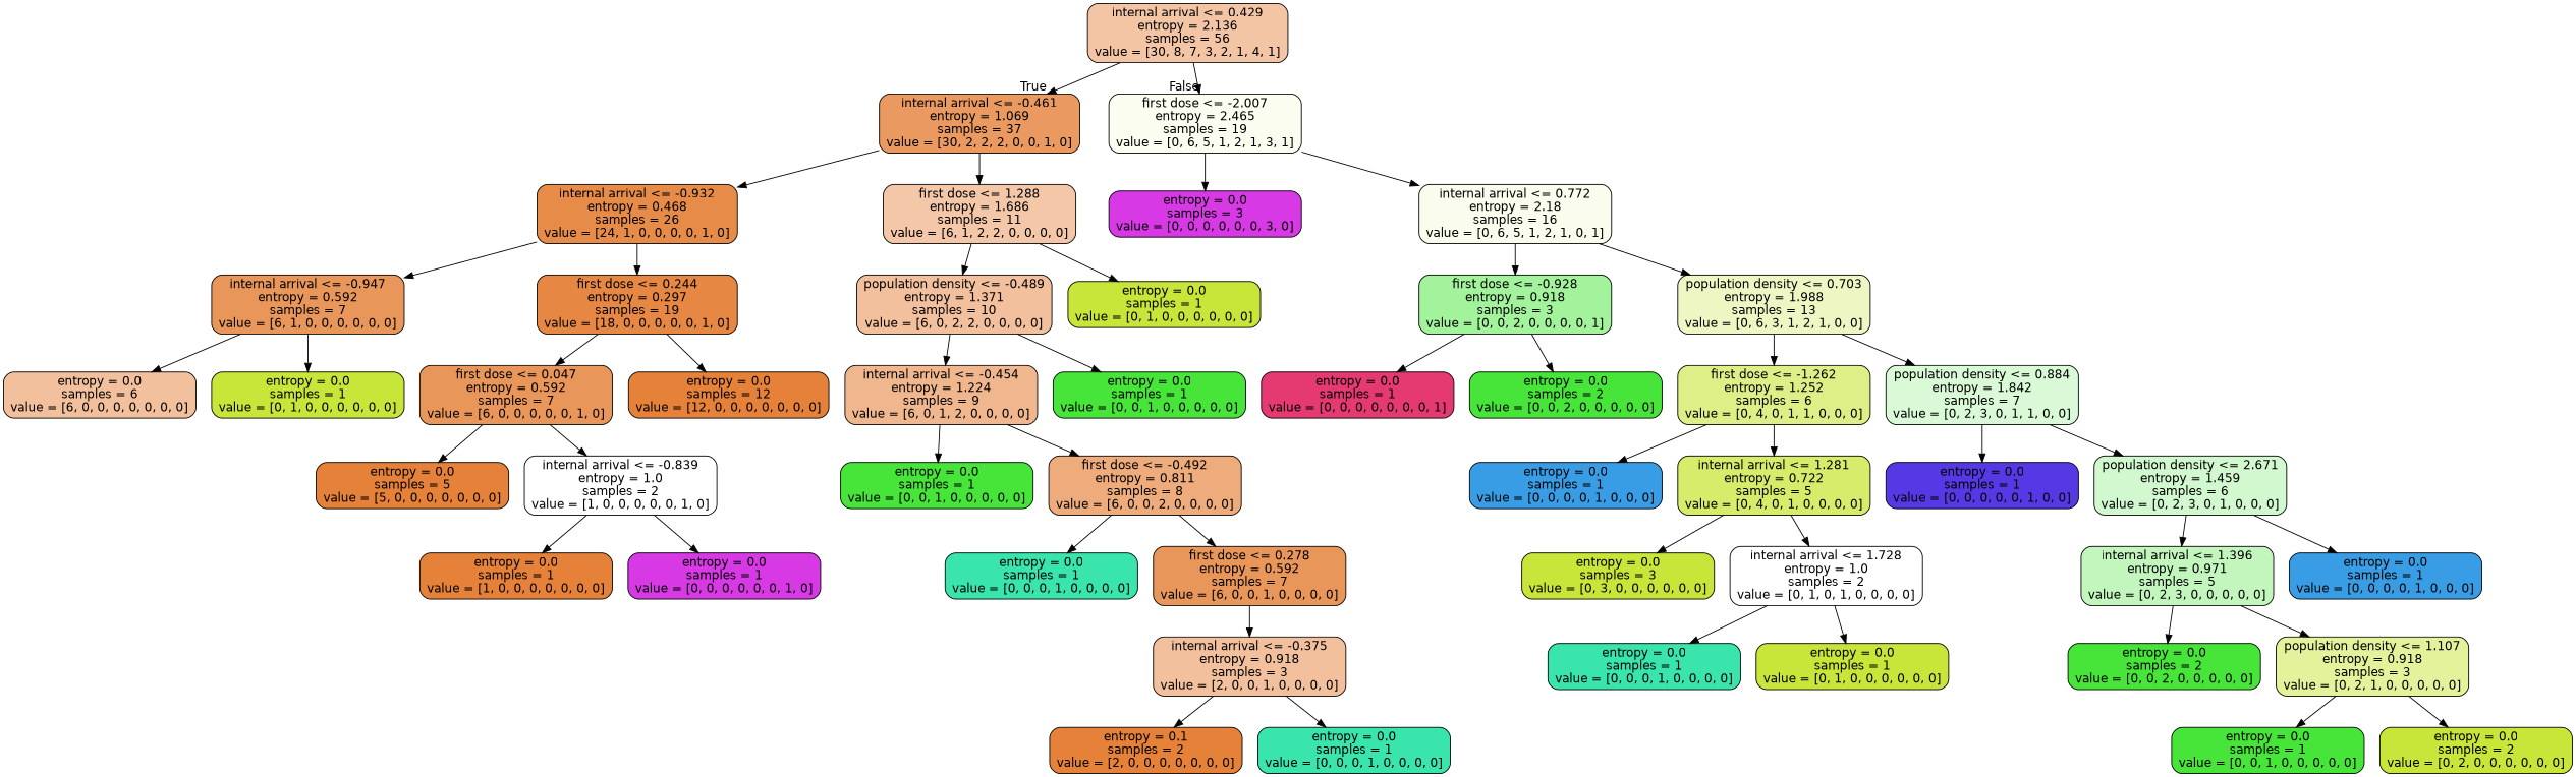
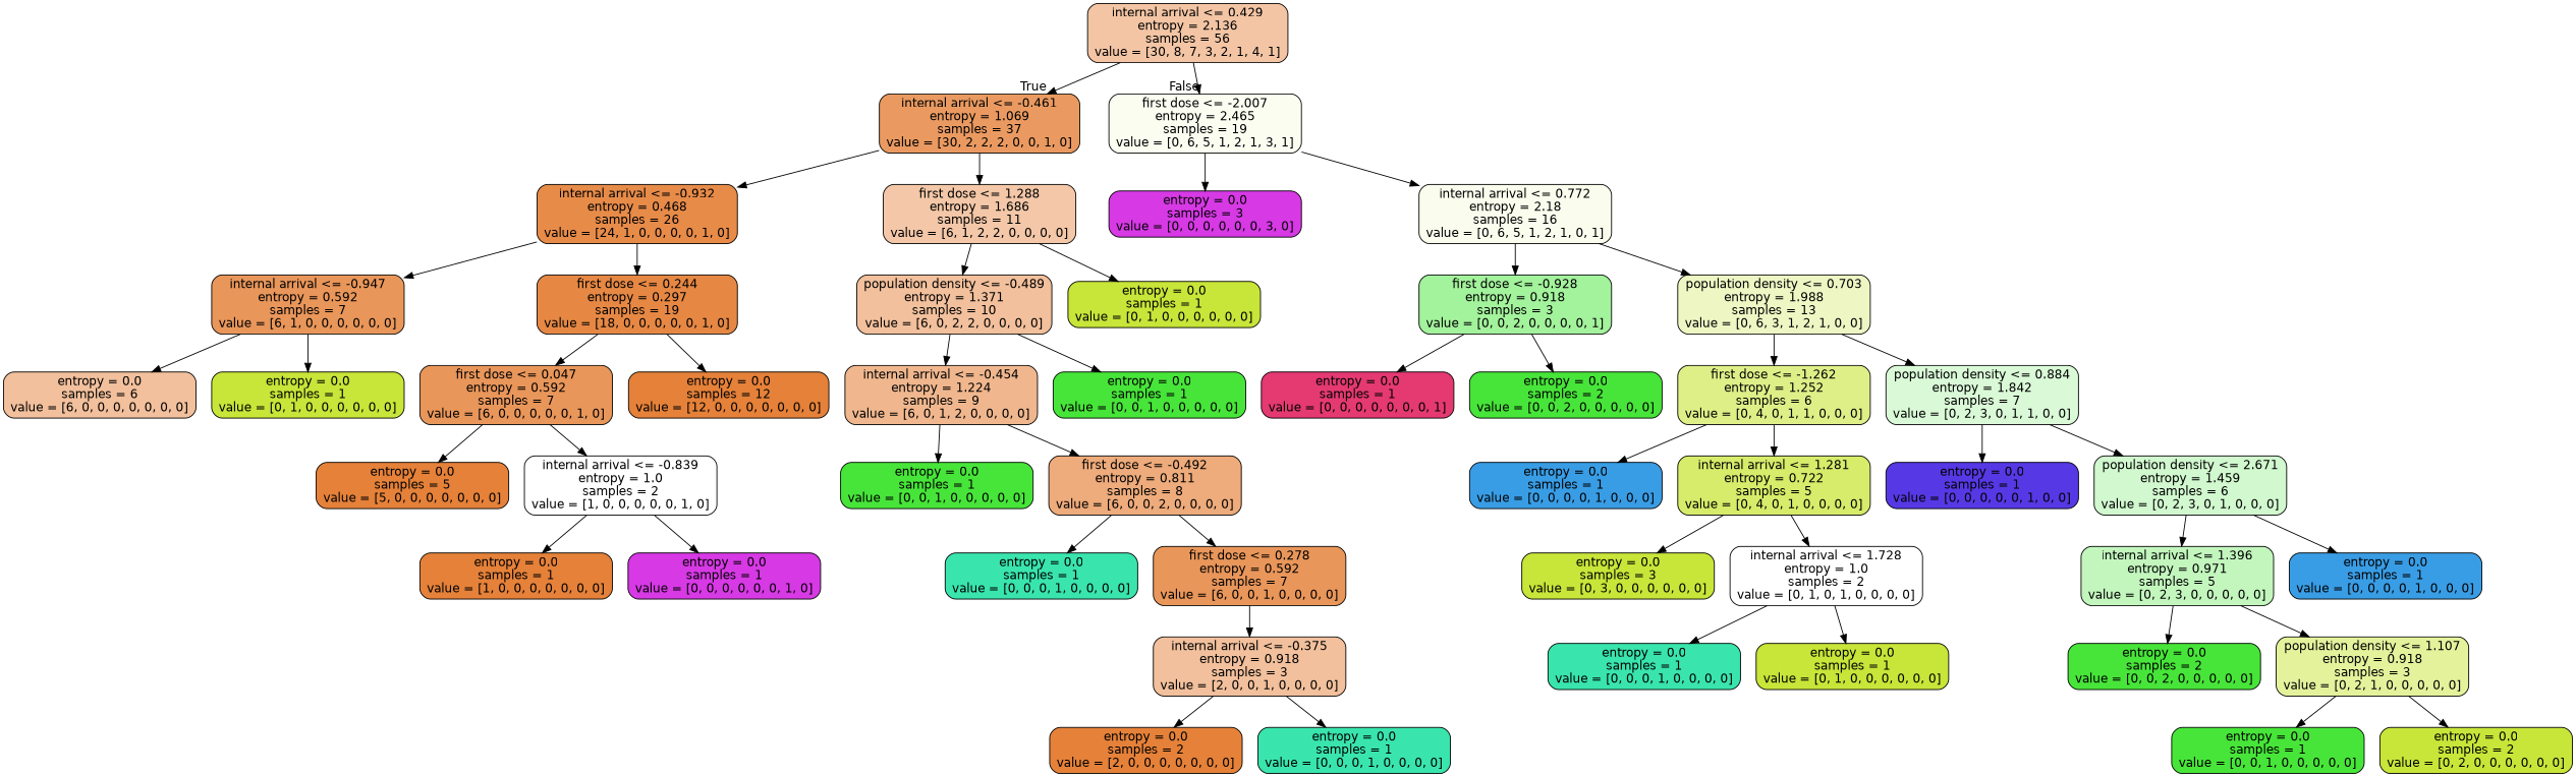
  digraph {
    node [color=black fillcolor="#c8e539" fontname=helvetica shape=box style="filled, rounded"]
    edge [fontname=helvetica]
    n1 [fillcolor="#f3c5a4" label="internal arrival <= 0.429\nentropy = 2.136\nsamples = 56\nvalue = [30, 8, 7, 3, 2, 1, 4, 1]"]
    n2 [fillcolor="#ea9a61" label="internal arrival <= -0.461\nentropy = 1.069\nsamples = 37\nvalue = [30, 2, 2, 2, 0, 0, 1, 0]"]
    n3 [fillcolor="#fbfdf1" label="first dose <= -2.007\nentropy = 2.465\nsamples = 19\nvalue = [0, 6, 5, 1, 2, 1, 3, 1]"]
    n4 [fillcolor="#e78b49" label="internal arrival <= -0.932\nentropy = 0.468\nsamples = 26\nvalue = [24, 1, 0, 0, 0, 0, 1, 0]"]
    n5 [fillcolor="#f3c7a7" label="first dose <= 1.288\nentropy = 1.686\nsamples = 11\nvalue = [6, 1, 2, 2, 0, 0, 0, 0]"]
    n6 [fillcolor="#d739e5" label="entropy = 0.0\nsamples = 3\nvalue = [0, 0, 0, 0, 0, 0, 3, 0]"]
    n7 [fillcolor="#fafded" label="internal arrival <= 0.772\nentropy = 2.18\nsamples = 16\nvalue = [0, 6, 5, 1, 2, 1, 0, 1]"]
    n8 [fillcolor="#e9965a" label="internal arrival <= -0.947\nentropy = 0.592\nsamples = 7\nvalue = [6, 1, 0, 0, 0, 0, 0, 0]"]
    n9 [fillcolor="#e68844" label="first dose <= 0.244\nentropy = 0.297\nsamples = 19\nvalue = [18, 0, 0, 0, 0, 0, 1, 0]"]
    n10 [fillcolor="#f2c09c" label="population density <= -0.489\nentropy = 1.371\nsamples = 10\nvalue = [6, 0, 2, 2, 0, 0, 0, 0]"]
    n11 [label="entropy = 0.0\nsamples = 1\nvalue = [0, 1, 0, 0, 0, 0, 0, 0]"]
    n12 [fillcolor="#f2c09c" label="entropy = 0.0\nsamples = 6\nvalue = [6, 0, 0, 0, 0, 0, 0, 0]"]
    n13 [label="entropy = 0.0\nsamples = 1\nvalue = [0, 1, 0, 0, 0, 0, 0, 0]"]
    n14 [fillcolor="#e9965a" label="first dose <= 0.047\nentropy = 0.592\nsamples = 7\nvalue = [6, 0, 0, 0, 0, 0, 1, 0]"]
    n15 [fillcolor="#e58139" label="entropy = 0.0\nsamples = 12\nvalue = [12, 0, 0, 0, 0, 0, 0, 0]"]
    n16 [fillcolor="#e58139" label="entropy = 0.0\nsamples = 5\nvalue = [5, 0, 0, 0, 0, 0, 0, 0]"]
    n17 [fillcolor="#ffffff" label="internal arrival <= -0.839\nentropy = 1.0\nsamples = 2\nvalue = [1, 0, 0, 0, 0, 0, 1, 0]"]
    n18 [fillcolor="#e58139" label="entropy = 0.0\nsamples = 1\nvalue = [1, 0, 0, 0, 0, 0, 0, 0]"]
    n19 [fillcolor="#d739e5" label="entropy = 0.0\nsamples = 1\nvalue = [0, 0, 0, 0, 0, 0, 1, 0]"]
    n20 [fillcolor="#f0b78e" label="internal arrival <= -0.454\nentropy = 1.224\nsamples = 9\nvalue = [6, 0, 1, 2, 0, 0, 0, 0]"]
    n21 [fillcolor="#47e539" label="entropy = 0.0\nsamples = 1\nvalue = [0, 0, 1, 0, 0, 0, 0, 0]"]
    n22 [fillcolor="#47e539" label="entropy = 0.0\nsamples = 1\nvalue = [0, 0, 1, 0, 0, 0, 0, 0]"]
    n23 [fillcolor="#eeab7b" label="first dose <= -0.492\nentropy = 0.811\nsamples = 8\nvalue = [6, 0, 0, 2, 0, 0, 0, 0]"]
    n24 [fillcolor="#39e5ac" label="entropy = 0.0\nsamples = 1\nvalue = [0, 0, 0, 1, 0, 0, 0, 0]"]
    n25 [fillcolor="#e9965a" label="first dose <= 0.278\nentropy = 0.592\nsamples = 7\nvalue = [6, 0, 0, 1, 0, 0, 0, 0]"]
    n26 [fillcolor="#f2c09c" label="internal arrival <= -0.375\nentropy = 0.918\nsamples = 3\nvalue = [2, 0, 0, 1, 0, 0, 0, 0]"]
-   n27 [fillcolor="#e58139" label="entropy = 0.1\nsamples = 2\nvalue = [2, 0, 0, 0, 0, 0, 0, 0]"]
+   n27 [fillcolor="#e58139" label="entropy = 0.0\nsamples = 2\nvalue = [2, 0, 0, 0, 0, 0, 0, 0]"]
    n28 [fillcolor="#39e5ac" label="entropy = 0.0\nsamples = 1\nvalue = [0, 0, 0, 1, 0, 0, 0, 0]"]
    n29 [fillcolor="#a3f29c" label="first dose <= -0.928\nentropy = 0.918\nsamples = 3\nvalue = [0, 0, 2, 0, 0, 0, 0, 1]"]
    n30 [fillcolor="#eef7c4" label="population density <= 0.703\nentropy = 1.988\nsamples = 13\nvalue = [0, 6, 3, 1, 2, 1, 0, 0]"]
    n31 [fillcolor="#e53972" label="entropy = 0.0\nsamples = 1\nvalue = [0, 0, 0, 0, 0, 0, 0, 1]"]
    n32 [fillcolor="#47e539" label="entropy = 0.0\nsamples = 2\nvalue = [0, 0, 2, 0, 0, 0, 0, 0]"]
    n33 [fillcolor="#deef88" label="first dose <= -1.262\nentropy = 1.252\nsamples = 6\nvalue = [0, 4, 0, 1, 1, 0, 0, 0]"]
    n34 [fillcolor="#dafad7" label="population density <= 0.884\nentropy = 1.842\nsamples = 7\nvalue = [0, 2, 3, 0, 1, 1, 0, 0]"]
    n35 [fillcolor="#399de5" label="entropy = 0.0\nsamples = 1\nvalue = [0, 0, 0, 0, 1, 0, 0, 0]"]
    n36 [fillcolor="#d6ec6a" label="internal arrival <= 1.281\nentropy = 0.722\nsamples = 5\nvalue = [0, 4, 0, 1, 0, 0, 0, 0]"]
    n37 [fillcolor="#5639e5" label="entropy = 0.0\nsamples = 1\nvalue = [0, 0, 0, 0, 0, 1, 0, 0]"]
    n38 [fillcolor="#d1f8ce" label="population density <= 2.671\nentropy = 1.459\nsamples = 6\nvalue = [0, 2, 3, 0, 1, 0, 0, 0]"]
    n39 [label="entropy = 0.0\nsamples = 3\nvalue = [0, 3, 0, 0, 0, 0, 0, 0]"]
    n40 [fillcolor="#ffffff" label="internal arrival <= 1.728\nentropy = 1.0\nsamples = 2\nvalue = [0, 1, 0, 1, 0, 0, 0, 0]"]
    n41 [fillcolor="#39e5ac" label="entropy = 0.0\nsamples = 1\nvalue = [0, 0, 0, 1, 0, 0, 0, 0]"]
    n42 [label="entropy = 0.0\nsamples = 1\nvalue = [0, 1, 0, 0, 0, 0, 0, 0]"]
    n43 [fillcolor="#c2f6bd" label="internal arrival <= 1.396\nentropy = 0.971\nsamples = 5\nvalue = [0, 2, 3, 0, 0, 0, 0, 0]"]
    n44 [fillcolor="#399de5" label="entropy = 0.0\nsamples = 1\nvalue = [0, 0, 0, 0, 1, 0, 0, 0]"]
    n45 [fillcolor="#47e539" label="entropy = 0.0\nsamples = 2\nvalue = [0, 0, 2, 0, 0, 0, 0, 0]"]
    n46 [fillcolor="#e4f29c" label="population density <= 1.107\nentropy = 0.918\nsamples = 3\nvalue = [0, 2, 1, 0, 0, 0, 0, 0]"]
    n47 [fillcolor="#47e539" label="entropy = 0.0\nsamples = 1\nvalue = [0, 0, 1, 0, 0, 0, 0, 0]"]
    n48 [label="entropy = 0.0\nsamples = 2\nvalue = [0, 2, 0, 0, 0, 0, 0, 0]"]
    n1 -> n2 [headlabel=True labelangle=45 labeldistance=2.5]
    n1 -> n3 [headlabel=False labelangle=-45 labeldistance=2.5]
    n2 -> n4
    n2 -> n5
    n3 -> n6
    n3 -> n7
    n4 -> n8
    n4 -> n9
    n5 -> n10
    n5 -> n11
    n7 -> n29
    n7 -> n30
    n8 -> n12
    n8 -> n13
    n9 -> n14
    n9 -> n15
    n10 -> n20
    n10 -> n21
    n14 -> n16
    n14 -> n17
    n17 -> n18
    n17 -> n19
    n20 -> n22
    n20 -> n23
    n23 -> n24
    n23 -> n25
    n25 -> n26
    n26 -> n27
    n26 -> n28
    n29 -> n31
    n29 -> n32
    n30 -> n33
    n30 -> n34
    n33 -> n35
    n33 -> n36
    n34 -> n37
    n34 -> n38
    n36 -> n39
    n36 -> n40
    n38 -> n43
    n38 -> n44
    n40 -> n41
    n40 -> n42
    n43 -> n45
    n43 -> n46
    n46 -> n47
    n46 -> n48
  }
